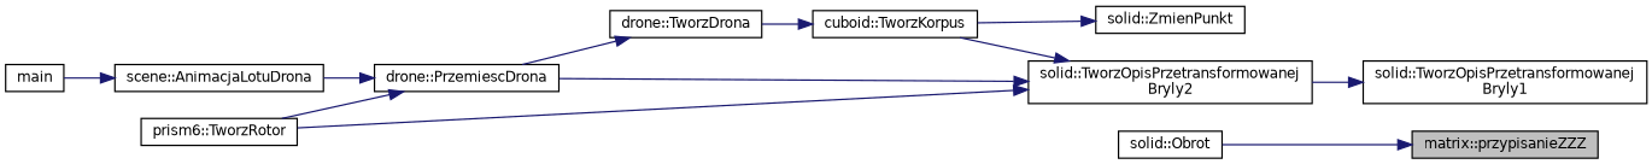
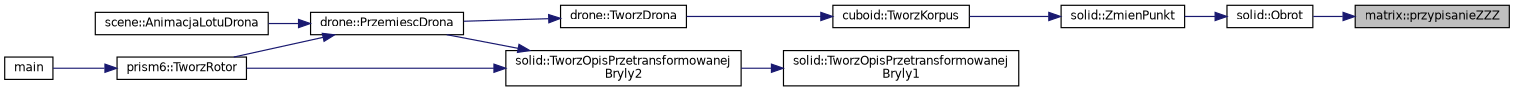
  digraph {
    rankdir=RL
    node [color=black fillcolor=white fontname=Helvetica fontsize=10 shape=record style=filled]
    edge [color=midnightblue dir=back fontname=Helvetica fontsize=10 labelfontname=Helvetica labelfontsize=10 style=solid]
    n1 [fillcolor=grey75 fontcolor=black height=0.2 label="matrix::przypisanieZZZ" width=0.4]
    n2 [height=0.2 label="solid::Obrot" width=0.4]
    n3 [height=0.2 label="solid::ZmienPunkt" width=0.4]
    n4 [height=0.2 label="cuboid::TworzKorpus" width=0.4]
    n5 [height=0.2 label="solid::TworzOpisPrzetransformowanej\lBryly1" width=0.4]
    n6 [height=0.2 label="solid::TworzOpisPrzetransformowanej\lBryly2" width=0.4]
    n7 [height=0.2 label="drone::PrzemiescDrona" width=0.4]
    n8 [height=0.2 label="prism6::TworzRotor" width=0.4]
    n9 [height=0.2 label="scene::AnimacjaLotuDrona" width=0.4]
    n10 [height=0.2 label="drone::TworzDrona" width=0.4]
    n11 [height=0.2 label=main width=0.4]
    n1 -> n2
+   n2 -> n3
    n3 -> n4
    n4 -> n10
    n5 -> n6
-   n6 -> n4
    n6 -> n7
    n6 -> n8
    n7 -> n8
    n7 -> n9
-   n9 -> n11
+   n8 -> n11
    n10 -> n7
  }
